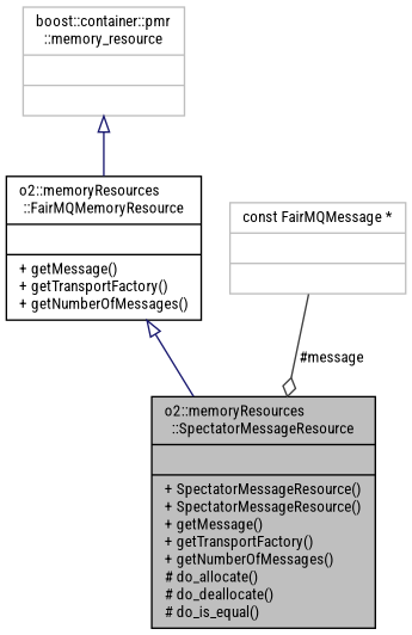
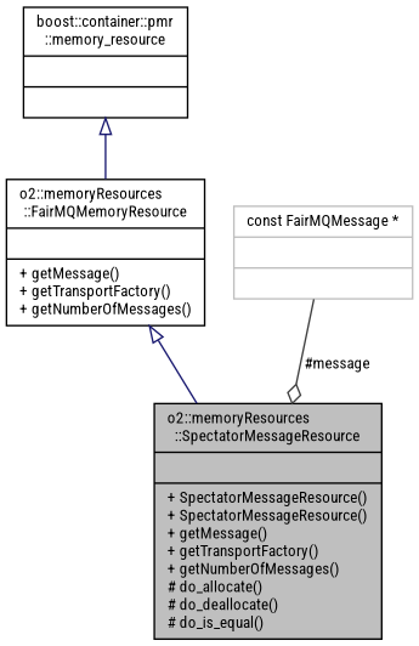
  digraph {
    fontname="Roboto Condensed"
    node [color=black fontname="Roboto Condensed" fontsize=10 shape=record]
    edge [arrowtail=onormal color=midnightblue dir=back fontname="Roboto Condensed" fontsize=10 labelfontname=Helvetica labelfontsize=10 style=solid]
    n1 [fillcolor=grey75 fontcolor=black height=0.2 label="{o2::memoryResources\l::SpectatorMessageResource\n||+ SpectatorMessageResource()\l+ SpectatorMessageResource()\l+ getMessage()\l+ getTransportFactory()\l+ getNumberOfMessages()\l# do_allocate()\l# do_deallocate()\l# do_is_equal()\l}" style=filled width=0.4]
    n2 [height=0.2 label="{o2::memoryResources\l::FairMQMemoryResource\n||+ getMessage()\l+ getTransportFactory()\l+ getNumberOfMessages()\l}" width=0.4]
-   n3 [color=grey75 height=0.2 label="{boost::container::pmr\l::memory_resource\n||}" width=0.4]
+   n3 [height=0.2 label="{boost::container::pmr\l::memory_resource\n||}" width=0.4]
    n4 [color=grey75 height=0.2 label="{const FairMQMessage *\n||}" width=0.4]
    n2 -> n1
    n3 -> n2
    n4 -> n1 [arrowhead=odiamond color=grey25 label=" #message" arrowtail="" dir=""]
  }
